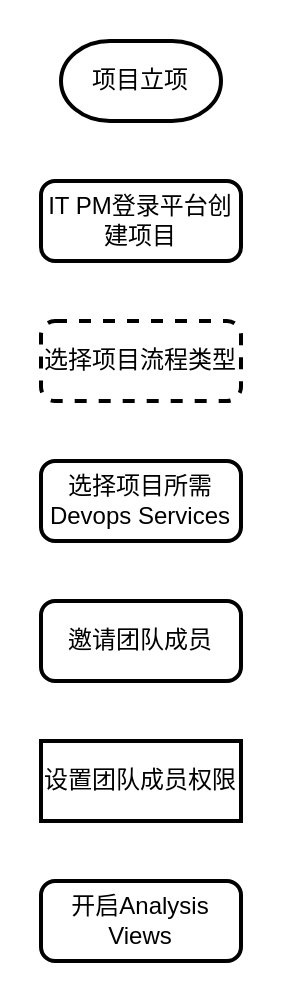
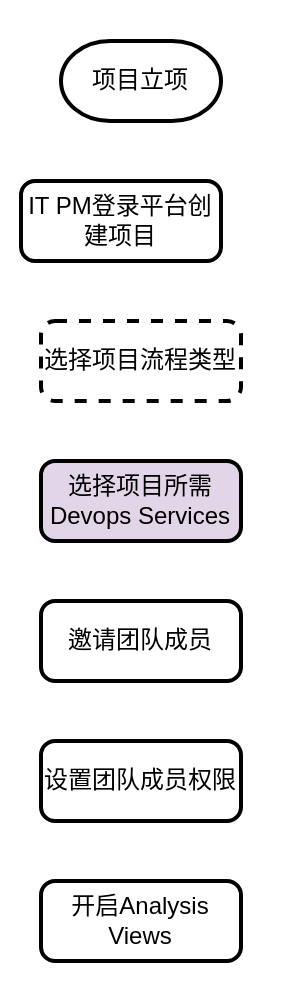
  <mxCell id="0" />
  <mxCell id="1" parent="0" />
  <mxCell id="2" value="项目立项" style="strokeWidth=2;html=1;shape=mxgraph.flowchart.terminator;whiteSpace=wrap;" vertex="1" parent="1"><mxGeometry x="30" y="20" width="80" height="40" as="geometry" /></mxCell>
- <mxCell id="3" value="IT PM登录平台创建项目" style="rounded=1;whiteSpace=wrap;html=1;absoluteArcSize=1;arcSize=14;strokeWidth=2;" vertex="1" parent="1"><mxGeometry x="20" y="90" width="100" height="40" as="geometry" /></mxCell>
+ <mxCell id="3" value="IT PM登录平台创建项目" style="rounded=1;whiteSpace=wrap;html=1;absoluteArcSize=1;arcSize=14;strokeWidth=2;" vertex="1" parent="1"><mxGeometry x="10" y="90" width="100" height="40" as="geometry" /></mxCell>
  <mxCell id="4" value="选择项目流程类型" style="rounded=1;whiteSpace=wrap;html=1;absoluteArcSize=1;arcSize=14;strokeWidth=2;dashed=1;" vertex="1" parent="1"><mxGeometry x="20" y="160" width="100" height="40" as="geometry" /></mxCell>
- <mxCell id="5" value="&lt;div&gt;&lt;span&gt;选择项目所需Devops Services&lt;/span&gt;&lt;/div&gt;" style="rounded=1;whiteSpace=wrap;html=1;absoluteArcSize=1;arcSize=14;strokeWidth=2;" vertex="1" parent="1"><mxGeometry x="20" y="230" width="100" height="40" as="geometry" /></mxCell>
+ <mxCell id="5" value="&lt;div&gt;&lt;span&gt;选择项目所需Devops Services&lt;/span&gt;&lt;/div&gt;" style="rounded=1;whiteSpace=wrap;html=1;absoluteArcSize=1;arcSize=14;strokeWidth=2;fillColor=#e1d5e7;" vertex="1" parent="1"><mxGeometry x="20" y="230" width="100" height="40" as="geometry" /></mxCell>
  <mxCell id="6" value="&lt;div&gt;&lt;span&gt;邀请团队成员&lt;/span&gt;&lt;/div&gt;" style="rounded=1;whiteSpace=wrap;html=1;absoluteArcSize=1;arcSize=14;strokeWidth=2;" vertex="1" parent="1"><mxGeometry x="20" y="300" width="100" height="40" as="geometry" /></mxCell>
- <mxCell id="7" value="&lt;div&gt;&lt;span&gt;设置团队成员权限&lt;/span&gt;&lt;/div&gt;" style="whiteSpace=wrap;html=1;absoluteArcSize=1;arcSize=14;strokeWidth=2;rounded=0;" vertex="1" parent="1"><mxGeometry x="20" y="370" width="100" height="40" as="geometry" /></mxCell>
+ <mxCell id="7" value="&lt;div&gt;&lt;span&gt;设置团队成员权限&lt;/span&gt;&lt;/div&gt;" style="rounded=1;whiteSpace=wrap;html=1;absoluteArcSize=1;arcSize=14;strokeWidth=2;" vertex="1" parent="1"><mxGeometry x="20" y="370" width="100" height="40" as="geometry" /></mxCell>
  <mxCell id="8" value="&lt;div&gt;&lt;span&gt;开启Analysis Views&lt;/span&gt;&lt;/div&gt;" style="rounded=1;whiteSpace=wrap;html=1;absoluteArcSize=1;arcSize=14;strokeWidth=2;" vertex="1" parent="1"><mxGeometry x="20" y="440" width="100" height="40" as="geometry" /></mxCell>
